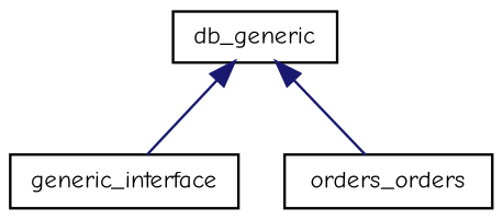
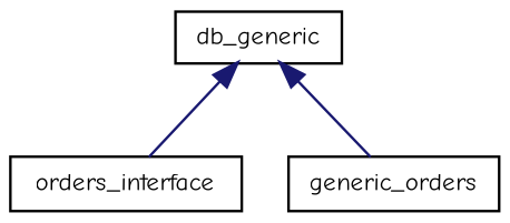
  digraph {
    fontname="Comic Neue"
    rankdir=TB
    node [color=black fillcolor=white fontname="Comic Neue" fontsize=10 shape=record style=filled]
    edge [color=midnightblue dir=back fontname="Comic Neue" fontsize=10 labelfontname=Helvetica labelfontsize=10 style=solid]
    n1 [height=0.2 label=db_generic width=0.4]
-   n2 [height=0.2 label=generic_interface width=0.4]
-   n3 [height=0.2 label=orders_orders width=0.4]
+   n2 [height=0.2 label=orders_interface width=0.4]
+   n3 [height=0.2 label=generic_orders width=0.4]
    n1 -> n2
    n1 -> n3
  }
